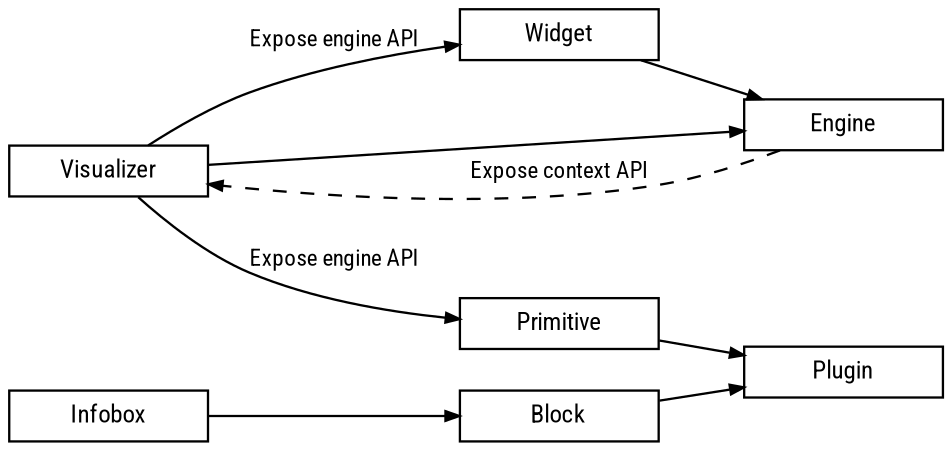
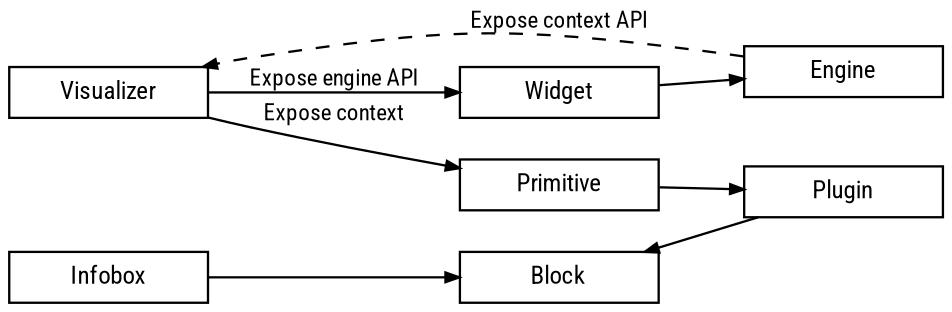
  digraph {
    fontname="Roboto Condensed"
    fontsize=11
    rankdir=LR
    node [fontname="Roboto Condensed" fontsize=11 shape=box]
    edge [arrowsize=0.6 fontname="Roboto Condensed" fontsize=10]
    Visualizer [height=0.3 width=1.2]
    Primitive [height=0.3 width=1.2]
    Widget [height=0.3 width=1.2]
    Block [height=0.3 width=1.2]
    Engine [height=0.3 width=1.2]
    Plugin [height=0.3 width=1.2]
    Infobox [height=0.3 width=1.2]
    subgraph sub_1 {
      rank=min
      Visualizer
    }
    subgraph sub_2 {
      rank=same
      Primitive
      Widget
      Block
    }
-   Visualizer -> Primitive [label="Expose engine API"]
+   Visualizer -> Primitive [label="Expose context"]
    Visualizer -> Widget [label="Expose engine API"]
-   Visualizer -> Engine
    Primitive -> Plugin
    Widget -> Engine
-   Block -> Plugin
+   Plugin -> Block
    Engine -> Visualizer [label="Expose context API" style=dashed]
    Infobox -> Block
  }
